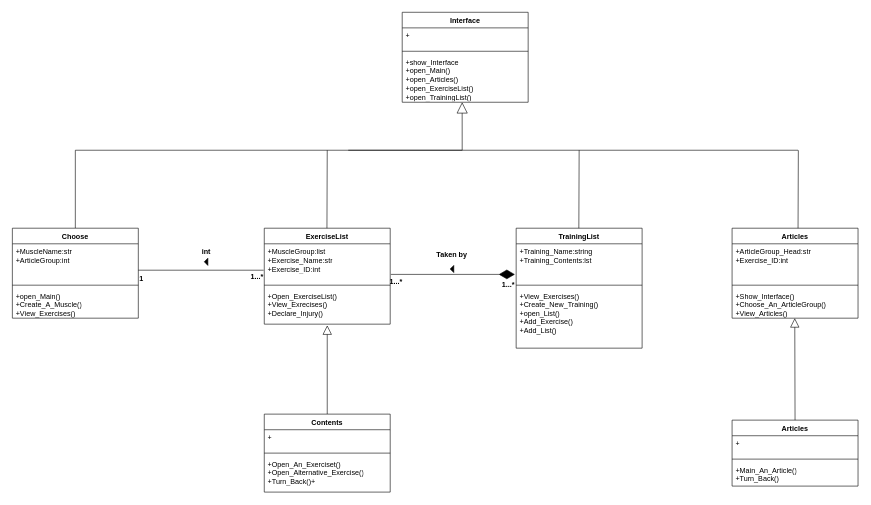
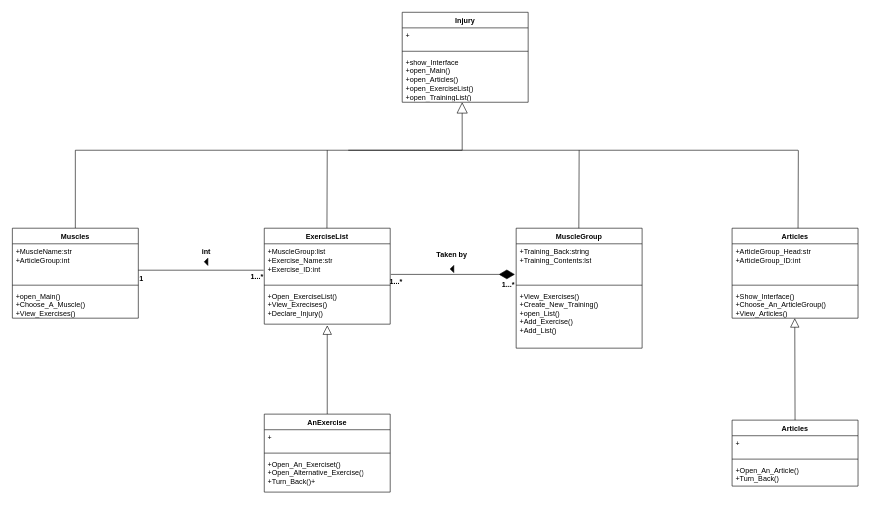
  <mxCell id="0" />
  <mxCell id="1" parent="0" />
  <mxCell id="2" value="ExerciseList" style="swimlane;fontStyle=1;align=center;verticalAlign=top;childLayout=stackLayout;horizontal=1;startSize=26;horizontalStack=0;resizeParent=1;resizeParentMax=0;resizeLast=0;collapsible=1;marginBottom=0;whiteSpace=wrap;html=1;" parent="1" vertex="1"><mxGeometry x="440" y="380" width="210" height="160" as="geometry"><mxRectangle x="160" y="130" width="100" height="30" as="alternateBounds" /></mxGeometry></mxCell>
  <mxCell id="3" value="&lt;div&gt;+MuscleGroup:list&lt;br&gt;&lt;/div&gt;&lt;div&gt;+Exercise_Name:str&lt;/div&gt;&lt;div&gt;+Exercise_ID:int&lt;br&gt;&lt;/div&gt;" style="text;strokeColor=none;fillColor=none;align=left;verticalAlign=top;spacingLeft=4;spacingRight=4;overflow=hidden;rotatable=0;points=[[0,0.5],[1,0.5]];portConstraint=eastwest;whiteSpace=wrap;html=1;" parent="2" vertex="1"><mxGeometry y="26" width="210" height="64" as="geometry" /></mxCell>
  <mxCell id="4" value="" style="line;strokeWidth=1;fillColor=none;align=left;verticalAlign=middle;spacingTop=-1;spacingLeft=3;spacingRight=3;rotatable=0;labelPosition=right;points=[];portConstraint=eastwest;strokeColor=inherit;" parent="2" vertex="1"><mxGeometry y="90" width="210" height="10" as="geometry" /></mxCell>
  <mxCell id="5" value="&lt;div&gt;+Open_ExerciseList()&lt;br&gt;&lt;/div&gt;&lt;div&gt;+View_Exrecises()&lt;/div&gt;&lt;div&gt;+Declare_Injury()&lt;/div&gt;&lt;div&gt;&lt;br&gt;&lt;/div&gt;" style="text;strokeColor=none;fillColor=none;align=left;verticalAlign=top;spacingLeft=4;spacingRight=4;overflow=hidden;rotatable=0;points=[[0,0.5],[1,0.5]];portConstraint=eastwest;whiteSpace=wrap;html=1;" parent="2" vertex="1"><mxGeometry y="100" width="210" height="60" as="geometry" /></mxCell>
- <mxCell id="6" value="TrainingList" style="swimlane;fontStyle=1;align=center;verticalAlign=top;childLayout=stackLayout;horizontal=1;startSize=26;horizontalStack=0;resizeParent=1;resizeParentMax=0;resizeLast=0;collapsible=1;marginBottom=0;whiteSpace=wrap;html=1;" parent="1" vertex="1"><mxGeometry x="860" y="380" width="210" height="200" as="geometry"><mxRectangle x="160" y="130" width="100" height="30" as="alternateBounds" /></mxGeometry></mxCell>
- <mxCell id="7" value="&lt;div&gt;+Training_Name:string&lt;/div&gt;&lt;div&gt;+Training_Contents:lst&lt;br&gt;&lt;/div&gt;" style="text;strokeColor=none;fillColor=none;align=left;verticalAlign=top;spacingLeft=4;spacingRight=4;overflow=hidden;rotatable=0;points=[[0,0.5],[1,0.5]];portConstraint=eastwest;whiteSpace=wrap;html=1;" parent="6" vertex="1"><mxGeometry y="26" width="210" height="64" as="geometry" /></mxCell>
+ <mxCell id="6" value="MuscleGroup" style="swimlane;fontStyle=1;align=center;verticalAlign=top;childLayout=stackLayout;horizontal=1;startSize=26;horizontalStack=0;resizeParent=1;resizeParentMax=0;resizeLast=0;collapsible=1;marginBottom=0;whiteSpace=wrap;html=1;" parent="1" vertex="1"><mxGeometry x="860" y="380" width="210" height="200" as="geometry"><mxRectangle x="160" y="130" width="100" height="30" as="alternateBounds" /></mxGeometry></mxCell>
+ <mxCell id="7" value="&lt;div&gt;+Training_Back:string&lt;/div&gt;&lt;div&gt;+Training_Contents:lst&lt;br&gt;&lt;/div&gt;" style="text;strokeColor=none;fillColor=none;align=left;verticalAlign=top;spacingLeft=4;spacingRight=4;overflow=hidden;rotatable=0;points=[[0,0.5],[1,0.5]];portConstraint=eastwest;whiteSpace=wrap;html=1;" parent="6" vertex="1"><mxGeometry y="26" width="210" height="64" as="geometry" /></mxCell>
  <mxCell id="8" value="" style="line;strokeWidth=1;fillColor=none;align=left;verticalAlign=middle;spacingTop=-1;spacingLeft=3;spacingRight=3;rotatable=0;labelPosition=right;points=[];portConstraint=eastwest;strokeColor=inherit;" parent="6" vertex="1"><mxGeometry y="90" width="210" height="10" as="geometry" /></mxCell>
  <mxCell id="9" value="&lt;div&gt;+View_Exercises()&lt;/div&gt;&lt;div&gt;+Create_New_Training()&lt;br&gt;&lt;/div&gt;&lt;div&gt;+open_List()&lt;/div&gt;&lt;div&gt;+Add_Exercise()&lt;/div&gt;&lt;div&gt;+Add_List()&lt;br&gt;&lt;/div&gt;&lt;div&gt;&lt;br&gt;&lt;/div&gt;&lt;div&gt;&lt;br&gt;&lt;/div&gt;" style="text;strokeColor=none;fillColor=none;align=left;verticalAlign=top;spacingLeft=4;spacingRight=4;overflow=hidden;rotatable=0;points=[[0,0.5],[1,0.5]];portConstraint=eastwest;whiteSpace=wrap;html=1;" parent="6" vertex="1"><mxGeometry y="100" width="210" height="100" as="geometry" /></mxCell>
  <mxCell id="10" value="" style="endArrow=none;html=1;rounded=0;align=center;verticalAlign=top;endFill=0;labelBackgroundColor=none;entryX=-0.005;entryY=0.688;entryDx=0;entryDy=0;entryPerimeter=0;" parent="1" target="3" edge="1"><mxGeometry relative="1" as="geometry"><mxPoint x="230" y="450" as="sourcePoint" /><mxPoint x="500" y="620" as="targetPoint" /></mxGeometry></mxCell>
  <mxCell id="11" value="" style="resizable=0;html=1;align=left;verticalAlign=bottom;labelBackgroundColor=none;" parent="10" connectable="0" vertex="1"><mxGeometry x="-1" relative="1" as="geometry" /></mxCell>
  <mxCell id="12" value="&lt;b&gt;1&lt;/b&gt;" style="resizable=0;html=1;align=left;verticalAlign=top;labelBackgroundColor=none;" parent="10" connectable="0" vertex="1"><mxGeometry x="-1" relative="1" as="geometry" /></mxCell>
  <mxCell id="13" value="&lt;b&gt;1...*&lt;/b&gt;" style="resizable=0;html=1;align=right;verticalAlign=bottom;labelBackgroundColor=none;" parent="10" connectable="0" vertex="1"><mxGeometry x="1" relative="1" as="geometry"><mxPoint y="20" as="offset" /></mxGeometry></mxCell>
  <mxCell id="14" value="" style="triangle;aspect=fixed;fillColor=strokeColor;direction=west;" parent="1" vertex="1"><mxGeometry x="340" y="430" width="6" height="12" as="geometry" /></mxCell>
  <mxCell id="15" value="&lt;b&gt;int&lt;/b&gt;" style="text;html=1;strokeColor=none;fillColor=none;align=center;verticalAlign=middle;whiteSpace=wrap;rounded=0;" parent="1" vertex="1"><mxGeometry x="314.5" y="410" width="57" height="20" as="geometry" /></mxCell>
  <mxCell id="16" value="" style="triangle;aspect=fixed;fillColor=strokeColor;direction=west;" parent="1" vertex="1"><mxGeometry x="750" y="442" width="6" height="12" as="geometry" /></mxCell>
  <mxCell id="17" value="" style="endArrow=diamondThin;endFill=1;endSize=24;html=1;rounded=0;exitX=1.005;exitY=0.797;exitDx=0;exitDy=0;exitPerimeter=0;entryX=-0.01;entryY=0.797;entryDx=0;entryDy=0;entryPerimeter=0;" parent="1" source="3" target="7" edge="1"><mxGeometry width="160" relative="1" as="geometry"><mxPoint x="589.01" y="580" as="sourcePoint" /><mxPoint x="800" y="457" as="targetPoint" /></mxGeometry></mxCell>
  <mxCell id="18" value="&lt;b&gt;1...*&lt;/b&gt;" style="text;html=1;strokeColor=none;fillColor=none;align=center;verticalAlign=middle;whiteSpace=wrap;rounded=0;rotation=0;" parent="1" vertex="1"><mxGeometry x="630" y="454" width="60" height="30" as="geometry" /></mxCell>
  <mxCell id="19" value="&lt;b&gt;Taken by&lt;/b&gt;" style="text;html=1;strokeColor=none;fillColor=none;align=center;verticalAlign=middle;whiteSpace=wrap;rounded=0;rotation=0;" parent="1" vertex="1"><mxGeometry x="723" y="410" width="60" height="30" as="geometry" /></mxCell>
  <mxCell id="20" value="Articles" style="swimlane;fontStyle=1;align=center;verticalAlign=top;childLayout=stackLayout;horizontal=1;startSize=26;horizontalStack=0;resizeParent=1;resizeParentMax=0;resizeLast=0;collapsible=1;marginBottom=0;whiteSpace=wrap;html=1;" parent="1" vertex="1"><mxGeometry x="1220" y="380" width="210" height="150" as="geometry"><mxRectangle x="160" y="130" width="100" height="30" as="alternateBounds" /></mxGeometry></mxCell>
- <mxCell id="21" value="&lt;div&gt;+ArticleGroup_Head:str&lt;/div&gt;&lt;div&gt;+Exercise_ID:int&lt;br&gt;&lt;/div&gt;" style="text;strokeColor=none;fillColor=none;align=left;verticalAlign=top;spacingLeft=4;spacingRight=4;overflow=hidden;rotatable=0;points=[[0,0.5],[1,0.5]];portConstraint=eastwest;whiteSpace=wrap;html=1;" parent="20" vertex="1"><mxGeometry y="26" width="210" height="64" as="geometry" /></mxCell>
+ <mxCell id="21" value="&lt;div&gt;+ArticleGroup_Head:str&lt;/div&gt;&lt;div&gt;+ArticleGroup_ID:int&lt;br&gt;&lt;/div&gt;" style="text;strokeColor=none;fillColor=none;align=left;verticalAlign=top;spacingLeft=4;spacingRight=4;overflow=hidden;rotatable=0;points=[[0,0.5],[1,0.5]];portConstraint=eastwest;whiteSpace=wrap;html=1;" parent="20" vertex="1"><mxGeometry y="26" width="210" height="64" as="geometry" /></mxCell>
  <mxCell id="22" value="" style="line;strokeWidth=1;fillColor=none;align=left;verticalAlign=middle;spacingTop=-1;spacingLeft=3;spacingRight=3;rotatable=0;labelPosition=right;points=[];portConstraint=eastwest;strokeColor=inherit;" parent="20" vertex="1"><mxGeometry y="90" width="210" height="10" as="geometry" /></mxCell>
  <mxCell id="23" value="&lt;div&gt;+Show_Interface()&lt;/div&gt;&lt;div&gt;+Choose_An_ArticleGroup()&lt;br&gt;&lt;/div&gt;+View_Articles()" style="text;strokeColor=none;fillColor=none;align=left;verticalAlign=top;spacingLeft=4;spacingRight=4;overflow=hidden;rotatable=0;points=[[0,0.5],[1,0.5]];portConstraint=eastwest;whiteSpace=wrap;html=1;" parent="20" vertex="1"><mxGeometry y="100" width="210" height="50" as="geometry" /></mxCell>
  <mxCell id="24" value="&lt;b&gt;1...*&lt;/b&gt;" style="text;html=1;strokeColor=none;fillColor=none;align=center;verticalAlign=middle;whiteSpace=wrap;rounded=0;rotation=0;" parent="1" vertex="1"><mxGeometry x="817" y="460" width="60" height="30" as="geometry" /></mxCell>
- <mxCell id="25" value="&lt;div&gt;Interface&lt;/div&gt;&lt;div&gt;&lt;br&gt;&lt;/div&gt;" style="swimlane;fontStyle=1;align=center;verticalAlign=top;childLayout=stackLayout;horizontal=1;startSize=26;horizontalStack=0;resizeParent=1;resizeParentMax=0;resizeLast=0;collapsible=1;marginBottom=0;whiteSpace=wrap;html=1;" parent="1" vertex="1"><mxGeometry x="670" width="210" height="150" as="geometry" y="20"><mxRectangle x="160" y="130" width="100" height="30" as="alternateBounds" /></mxGeometry></mxCell>
+ <mxCell id="25" value="&lt;div&gt;Injury&lt;/div&gt;&lt;div&gt;&lt;br&gt;&lt;/div&gt;" style="swimlane;fontStyle=1;align=center;verticalAlign=top;childLayout=stackLayout;horizontal=1;startSize=26;horizontalStack=0;resizeParent=1;resizeParentMax=0;resizeLast=0;collapsible=1;marginBottom=0;whiteSpace=wrap;html=1;" parent="1" vertex="1"><mxGeometry x="670" width="210" height="150" as="geometry" y="20"><mxRectangle x="160" y="130" width="100" height="30" as="alternateBounds" /></mxGeometry></mxCell>
  <mxCell id="26" value="+" style="text;strokeColor=none;fillColor=none;align=left;verticalAlign=top;spacingLeft=4;spacingRight=4;overflow=hidden;rotatable=0;points=[[0,0.5],[1,0.5]];portConstraint=eastwest;whiteSpace=wrap;html=1;" parent="25" vertex="1"><mxGeometry y="26" width="210" height="34" as="geometry" /></mxCell>
  <mxCell id="27" value="" style="line;strokeWidth=1;fillColor=none;align=left;verticalAlign=middle;spacingTop=-1;spacingLeft=3;spacingRight=3;rotatable=0;labelPosition=right;points=[];portConstraint=eastwest;strokeColor=inherit;" parent="25" vertex="1"><mxGeometry y="60" width="210" height="10" as="geometry" /></mxCell>
  <mxCell id="28" value="&lt;div&gt;+show_Interface&lt;br&gt;&lt;/div&gt;&lt;div&gt;+open_Main()&lt;/div&gt;&lt;div&gt;+open_Articles()&lt;/div&gt;&lt;div&gt;+open_ExerciseList()&lt;/div&gt;&lt;div&gt;+open_TrainingList()&lt;br&gt;&lt;/div&gt;" style="text;strokeColor=none;fillColor=none;align=left;verticalAlign=top;spacingLeft=4;spacingRight=4;overflow=hidden;rotatable=0;points=[[0,0.5],[1,0.5]];portConstraint=eastwest;whiteSpace=wrap;html=1;" parent="25" vertex="1"><mxGeometry y="70" width="210" height="80" as="geometry" /></mxCell>
  <mxCell id="29" value="" style="endArrow=block;endSize=16;endFill=0;html=1;rounded=0;edgeStyle=orthogonalEdgeStyle;exitX=0.5;exitY=0;exitDx=0;exitDy=0;entryX=0.476;entryY=1;entryDx=0;entryDy=0;entryPerimeter=0;" parent="1" source="39" target="28" edge="1"><mxGeometry width="160" relative="1" as="geometry"><mxPoint x="120" y="370" as="sourcePoint" /><mxPoint x="580" y="180" as="targetPoint" /><Array as="points"><mxPoint x="125" y="250" /><mxPoint x="770" y="250" /></Array></mxGeometry></mxCell>
  <mxCell id="30" value="" style="endArrow=none;html=1;rounded=0;" parent="1" edge="1"><mxGeometry relative="1" as="geometry"><mxPoint x="1330" y="250" as="sourcePoint" /><mxPoint x="580" y="250" as="targetPoint" /></mxGeometry></mxCell>
  <mxCell id="31" value="" style="endArrow=none;html=1;rounded=0;exitX=0.5;exitY=0;exitDx=0;exitDy=0;" parent="1" edge="1"><mxGeometry relative="1" as="geometry"><mxPoint x="544.5" y="380" as="sourcePoint" /><mxPoint x="545" y="250" as="targetPoint" /></mxGeometry></mxCell>
  <mxCell id="32" value="" style="endArrow=none;html=1;rounded=0;exitX=0.5;exitY=0;exitDx=0;exitDy=0;" parent="1" edge="1"><mxGeometry relative="1" as="geometry"><mxPoint x="964.5" y="380" as="sourcePoint" /><mxPoint x="965" y="250" as="targetPoint" /></mxGeometry></mxCell>
  <mxCell id="33" value="" style="endArrow=none;html=1;rounded=0;exitX=0.5;exitY=0;exitDx=0;exitDy=0;" parent="1" edge="1"><mxGeometry relative="1" as="geometry"><mxPoint x="1330" y="380" as="sourcePoint" /><mxPoint x="1330.5" y="250" as="targetPoint" /></mxGeometry></mxCell>
  <mxCell id="34" style="edgeStyle=none;rounded=0;orthogonalLoop=1;jettySize=auto;html=1;entryX=0.5;entryY=1.033;entryDx=0;entryDy=0;entryPerimeter=0;endArrow=block;endFill=0;endSize=13;" parent="1" source="35" target="5" edge="1"><mxGeometry relative="1" as="geometry" /></mxCell>
- <mxCell id="35" value="Contents" style="swimlane;fontStyle=1;align=center;verticalAlign=top;childLayout=stackLayout;horizontal=1;startSize=26;horizontalStack=0;resizeParent=1;resizeParentMax=0;resizeLast=0;collapsible=1;marginBottom=0;whiteSpace=wrap;html=1;" parent="1" vertex="1"><mxGeometry x="440" y="690" width="210" height="130" as="geometry"><mxRectangle x="160" y="130" width="100" height="30" as="alternateBounds" /></mxGeometry></mxCell>
+ <mxCell id="35" value="AnExercise" style="swimlane;fontStyle=1;align=center;verticalAlign=top;childLayout=stackLayout;horizontal=1;startSize=26;horizontalStack=0;resizeParent=1;resizeParentMax=0;resizeLast=0;collapsible=1;marginBottom=0;whiteSpace=wrap;html=1;" parent="1" vertex="1"><mxGeometry x="440" y="690" width="210" height="130" as="geometry"><mxRectangle x="160" y="130" width="100" height="30" as="alternateBounds" /></mxGeometry></mxCell>
  <mxCell id="36" value="+" style="text;strokeColor=none;fillColor=none;align=left;verticalAlign=top;spacingLeft=4;spacingRight=4;overflow=hidden;rotatable=0;points=[[0,0.5],[1,0.5]];portConstraint=eastwest;whiteSpace=wrap;html=1;" parent="35" vertex="1"><mxGeometry y="26" width="210" height="34" as="geometry" /></mxCell>
  <mxCell id="37" value="" style="line;strokeWidth=1;fillColor=none;align=left;verticalAlign=middle;spacingTop=-1;spacingLeft=3;spacingRight=3;rotatable=0;labelPosition=right;points=[];portConstraint=eastwest;strokeColor=inherit;" parent="35" vertex="1"><mxGeometry y="60" width="210" height="10" as="geometry" /></mxCell>
  <mxCell id="38" value="&lt;div&gt;+Open_An_Exerciset()&lt;/div&gt;&lt;div&gt;+Open_Alternative_Exercise()&lt;/div&gt;+Turn_Back()+" style="text;strokeColor=none;fillColor=none;align=left;verticalAlign=top;spacingLeft=4;spacingRight=4;overflow=hidden;rotatable=0;points=[[0,0.5],[1,0.5]];portConstraint=eastwest;whiteSpace=wrap;html=1;" parent="35" vertex="1"><mxGeometry y="70" width="210" height="60" as="geometry" /></mxCell>
- <mxCell id="39" value="Choose" style="swimlane;fontStyle=1;align=center;verticalAlign=top;childLayout=stackLayout;horizontal=1;startSize=26;horizontalStack=0;resizeParent=1;resizeParentMax=0;resizeLast=0;collapsible=1;marginBottom=0;whiteSpace=wrap;html=1;" vertex="1" parent="1"><mxGeometry x="20" y="380" width="210" height="150" as="geometry"><mxRectangle x="160" y="130" width="100" height="30" as="alternateBounds" /></mxGeometry></mxCell>
+ <mxCell id="39" value="Muscles" style="swimlane;fontStyle=1;align=center;verticalAlign=top;childLayout=stackLayout;horizontal=1;startSize=26;horizontalStack=0;resizeParent=1;resizeParentMax=0;resizeLast=0;collapsible=1;marginBottom=0;whiteSpace=wrap;html=1;" vertex="1" parent="1"><mxGeometry x="20" y="380" width="210" height="150" as="geometry"><mxRectangle x="160" y="130" width="100" height="30" as="alternateBounds" /></mxGeometry></mxCell>
  <mxCell id="40" value="&lt;div&gt;+MuscleName:str&lt;/div&gt;&lt;div&gt;+ArticleGroup:int&lt;/div&gt;&lt;div&gt;&lt;br&gt;&lt;/div&gt;" style="text;strokeColor=none;fillColor=none;align=left;verticalAlign=top;spacingLeft=4;spacingRight=4;overflow=hidden;rotatable=0;points=[[0,0.5],[1,0.5]];portConstraint=eastwest;whiteSpace=wrap;html=1;" vertex="1" parent="39"><mxGeometry y="26" width="210" height="64" as="geometry" /></mxCell>
  <mxCell id="41" value="" style="line;strokeWidth=1;fillColor=none;align=left;verticalAlign=middle;spacingTop=-1;spacingLeft=3;spacingRight=3;rotatable=0;labelPosition=right;points=[];portConstraint=eastwest;strokeColor=inherit;" vertex="1" parent="39"><mxGeometry y="90" width="210" height="10" as="geometry" /></mxCell>
- <mxCell id="42" value="&lt;div&gt;+open_Main()&lt;/div&gt;&lt;div&gt;+Create_A_Muscle()&lt;br&gt;&lt;/div&gt;+View_Exercises()" style="text;strokeColor=none;fillColor=none;align=left;verticalAlign=top;spacingLeft=4;spacingRight=4;overflow=hidden;rotatable=0;points=[[0,0.5],[1,0.5]];portConstraint=eastwest;whiteSpace=wrap;html=1;" vertex="1" parent="39"><mxGeometry y="100" width="210" height="50" as="geometry" /></mxCell>
+ <mxCell id="42" value="&lt;div&gt;+open_Main()&lt;/div&gt;&lt;div&gt;+Choose_A_Muscle()&lt;br&gt;&lt;/div&gt;+View_Exercises()" style="text;strokeColor=none;fillColor=none;align=left;verticalAlign=top;spacingLeft=4;spacingRight=4;overflow=hidden;rotatable=0;points=[[0,0.5],[1,0.5]];portConstraint=eastwest;whiteSpace=wrap;html=1;" vertex="1" parent="39"><mxGeometry y="100" width="210" height="50" as="geometry" /></mxCell>
  <mxCell id="43" value="Articles" style="swimlane;fontStyle=1;align=center;verticalAlign=top;childLayout=stackLayout;horizontal=1;startSize=26;horizontalStack=0;resizeParent=1;resizeParentMax=0;resizeLast=0;collapsible=1;marginBottom=0;whiteSpace=wrap;html=1;" vertex="1" parent="1"><mxGeometry x="1220" y="700" width="210" height="110" as="geometry"><mxRectangle x="160" y="130" width="100" height="30" as="alternateBounds" /></mxGeometry></mxCell>
  <mxCell id="44" value="+" style="text;strokeColor=none;fillColor=none;align=left;verticalAlign=top;spacingLeft=4;spacingRight=4;overflow=hidden;rotatable=0;points=[[0,0.5],[1,0.5]];portConstraint=eastwest;whiteSpace=wrap;html=1;" vertex="1" parent="43"><mxGeometry y="26" width="210" height="34" as="geometry" /></mxCell>
  <mxCell id="45" value="" style="line;strokeWidth=1;fillColor=none;align=left;verticalAlign=middle;spacingTop=-1;spacingLeft=3;spacingRight=3;rotatable=0;labelPosition=right;points=[];portConstraint=eastwest;strokeColor=inherit;" vertex="1" parent="43"><mxGeometry y="60" width="210" height="10" as="geometry" /></mxCell>
- <mxCell id="46" value="&lt;div&gt;+Main_An_Article()&lt;/div&gt;&lt;div&gt;+Turn_Back()&lt;br&gt;&lt;/div&gt;" style="text;strokeColor=none;fillColor=none;align=left;verticalAlign=top;spacingLeft=4;spacingRight=4;overflow=hidden;rotatable=0;points=[[0,0.5],[1,0.5]];portConstraint=eastwest;whiteSpace=wrap;html=1;" vertex="1" parent="43"><mxGeometry y="70" width="210" height="40" as="geometry" /></mxCell>
+ <mxCell id="46" value="&lt;div&gt;+Open_An_Article()&lt;/div&gt;&lt;div&gt;+Turn_Back()&lt;br&gt;&lt;/div&gt;" style="text;strokeColor=none;fillColor=none;align=left;verticalAlign=top;spacingLeft=4;spacingRight=4;overflow=hidden;rotatable=0;points=[[0,0.5],[1,0.5]];portConstraint=eastwest;whiteSpace=wrap;html=1;" vertex="1" parent="43"><mxGeometry y="70" width="210" height="40" as="geometry" /></mxCell>
  <mxCell id="47" style="edgeStyle=none;rounded=0;orthogonalLoop=1;jettySize=auto;html=1;entryX=0.5;entryY=1.033;entryDx=0;entryDy=0;entryPerimeter=0;endArrow=block;endFill=0;endSize=13;exitX=0.5;exitY=0;exitDx=0;exitDy=0;" edge="1" parent="1" source="43"><mxGeometry relative="1" as="geometry"><mxPoint x="1324.5" y="678" as="sourcePoint" /><mxPoint x="1324.5" y="530" as="targetPoint" /></mxGeometry></mxCell>
